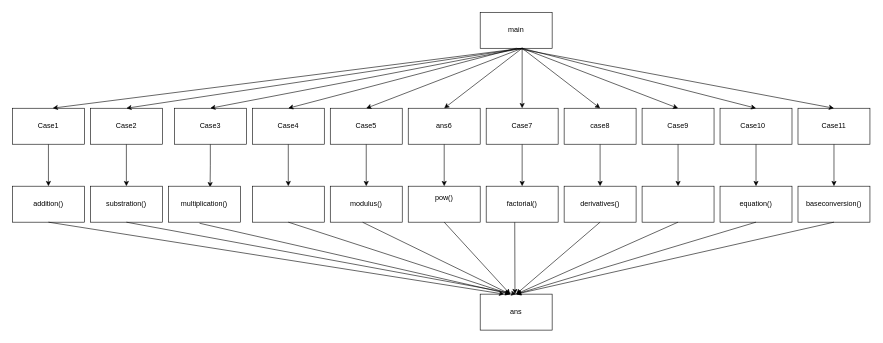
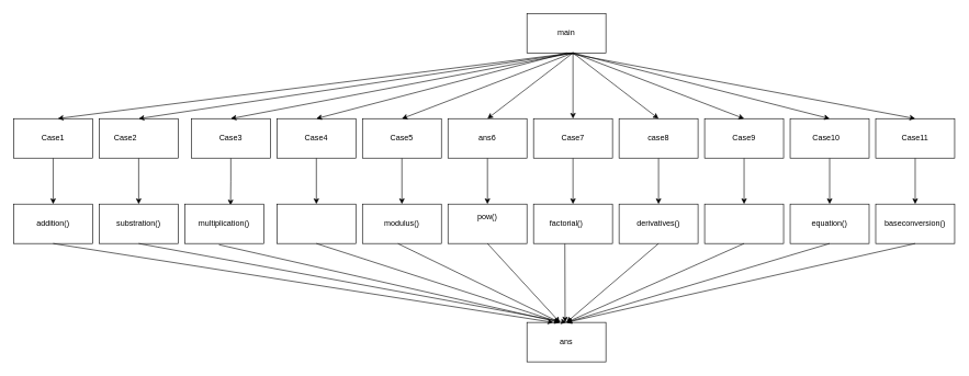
  <mxCell id="0" />
  <mxCell id="1" parent="0" />
  <mxCell id="2" value="" style="rounded=0;whiteSpace=wrap;html=1;" vertex="1" parent="1"><mxGeometry x="800" y="20" width="120" height="60" as="geometry" /></mxCell>
  <mxCell id="3" style="edgeStyle=orthogonalEdgeStyle;rounded=0;orthogonalLoop=1;jettySize=auto;html=1;exitX=0.5;exitY=1;exitDx=0;exitDy=0;entryX=0.5;entryY=0;entryDx=0;entryDy=0;" edge="1" parent="1" source="4" target="47"><mxGeometry relative="1" as="geometry" /></mxCell>
  <mxCell id="4" value="" style="rounded=0;whiteSpace=wrap;html=1;" vertex="1" parent="1"><mxGeometry x="20" y="180" width="120" height="60" as="geometry" /></mxCell>
  <mxCell id="5" style="edgeStyle=orthogonalEdgeStyle;rounded=0;orthogonalLoop=1;jettySize=auto;html=1;exitX=0.5;exitY=1;exitDx=0;exitDy=0;entryX=0.5;entryY=0;entryDx=0;entryDy=0;" edge="1" parent="1" source="6" target="48"><mxGeometry relative="1" as="geometry" /></mxCell>
  <mxCell id="6" value="" style="rounded=0;whiteSpace=wrap;html=1;" vertex="1" parent="1"><mxGeometry x="150" y="180" width="120" height="60" as="geometry" /></mxCell>
  <mxCell id="7" style="edgeStyle=orthogonalEdgeStyle;rounded=0;orthogonalLoop=1;jettySize=auto;html=1;exitX=0.5;exitY=1;exitDx=0;exitDy=0;entryX=0.58;entryY=0.03;entryDx=0;entryDy=0;entryPerimeter=0;" edge="1" parent="1" source="8" target="49"><mxGeometry relative="1" as="geometry" /></mxCell>
  <mxCell id="8" value="" style="rounded=0;whiteSpace=wrap;html=1;" vertex="1" parent="1"><mxGeometry x="290" y="180" width="120" height="60" as="geometry" /></mxCell>
  <mxCell id="9" style="edgeStyle=orthogonalEdgeStyle;rounded=0;orthogonalLoop=1;jettySize=auto;html=1;exitX=0.5;exitY=1;exitDx=0;exitDy=0;entryX=0.5;entryY=0;entryDx=0;entryDy=0;" edge="1" parent="1" source="10" target="50"><mxGeometry relative="1" as="geometry" /></mxCell>
  <mxCell id="10" value="" style="rounded=0;whiteSpace=wrap;html=1;" vertex="1" parent="1"><mxGeometry x="420" y="180" width="120" height="60" as="geometry" /></mxCell>
  <mxCell id="11" style="edgeStyle=orthogonalEdgeStyle;rounded=0;orthogonalLoop=1;jettySize=auto;html=1;exitX=0.5;exitY=1;exitDx=0;exitDy=0;" edge="1" parent="1" source="12" target="51"><mxGeometry relative="1" as="geometry" /></mxCell>
  <mxCell id="12" value="" style="rounded=0;whiteSpace=wrap;html=1;" vertex="1" parent="1"><mxGeometry x="550" y="180" width="120" height="60" as="geometry" /></mxCell>
  <mxCell id="13" style="edgeStyle=orthogonalEdgeStyle;rounded=0;orthogonalLoop=1;jettySize=auto;html=1;exitX=0.5;exitY=1;exitDx=0;exitDy=0;entryX=0.5;entryY=0;entryDx=0;entryDy=0;" edge="1" parent="1" source="14" target="52"><mxGeometry relative="1" as="geometry" /></mxCell>
  <mxCell id="14" value="" style="rounded=0;whiteSpace=wrap;html=1;" vertex="1" parent="1"><mxGeometry x="680" y="180" width="120" height="60" as="geometry" /></mxCell>
  <mxCell id="15" style="edgeStyle=orthogonalEdgeStyle;rounded=0;orthogonalLoop=1;jettySize=auto;html=1;exitX=0.5;exitY=1;exitDx=0;exitDy=0;entryX=0.5;entryY=0;entryDx=0;entryDy=0;" edge="1" parent="1" source="16" target="53"><mxGeometry relative="1" as="geometry" /></mxCell>
  <mxCell id="16" value="" style="rounded=0;whiteSpace=wrap;html=1;" vertex="1" parent="1"><mxGeometry x="810" y="180" width="120" height="60" as="geometry" /></mxCell>
  <mxCell id="17" style="edgeStyle=orthogonalEdgeStyle;rounded=0;orthogonalLoop=1;jettySize=auto;html=1;exitX=0.5;exitY=1;exitDx=0;exitDy=0;entryX=0.5;entryY=0;entryDx=0;entryDy=0;" edge="1" parent="1" source="18" target="54"><mxGeometry relative="1" as="geometry" /></mxCell>
  <mxCell id="18" value="" style="rounded=0;whiteSpace=wrap;html=1;" vertex="1" parent="1"><mxGeometry x="940" y="180" width="120" height="60" as="geometry" /></mxCell>
  <mxCell id="19" style="edgeStyle=orthogonalEdgeStyle;rounded=0;orthogonalLoop=1;jettySize=auto;html=1;exitX=0.5;exitY=1;exitDx=0;exitDy=0;entryX=0.5;entryY=0;entryDx=0;entryDy=0;" edge="1" parent="1" source="20" target="55"><mxGeometry relative="1" as="geometry" /></mxCell>
  <mxCell id="20" value="" style="rounded=0;whiteSpace=wrap;html=1;" vertex="1" parent="1"><mxGeometry x="1070" y="180" width="120" height="60" as="geometry" /></mxCell>
  <mxCell id="21" style="edgeStyle=orthogonalEdgeStyle;rounded=0;orthogonalLoop=1;jettySize=auto;html=1;exitX=0.5;exitY=1;exitDx=0;exitDy=0;entryX=0.5;entryY=0;entryDx=0;entryDy=0;" edge="1" parent="1" source="22" target="56"><mxGeometry relative="1" as="geometry" /></mxCell>
  <mxCell id="22" value="" style="rounded=0;whiteSpace=wrap;html=1;" vertex="1" parent="1"><mxGeometry x="1200" y="180" width="120" height="60" as="geometry" /></mxCell>
  <mxCell id="23" style="edgeStyle=orthogonalEdgeStyle;rounded=0;orthogonalLoop=1;jettySize=auto;html=1;exitX=0.5;exitY=1;exitDx=0;exitDy=0;entryX=0.5;entryY=0;entryDx=0;entryDy=0;" edge="1" parent="1" source="24" target="57"><mxGeometry relative="1" as="geometry" /></mxCell>
  <mxCell id="24" value="" style="rounded=0;whiteSpace=wrap;html=1;" vertex="1" parent="1"><mxGeometry x="1330" y="180" width="120" height="60" as="geometry" /></mxCell>
  <mxCell id="25" value="" style="endArrow=classic;html=1;rounded=0;exitX=0.5;exitY=1;exitDx=0;exitDy=0;entryX=0.5;entryY=0;entryDx=0;entryDy=0;" edge="1" parent="1" source="2" target="24"><mxGeometry width="50" height="50" relative="1" as="geometry"><mxPoint x="900" y="110" as="sourcePoint" /><mxPoint x="950" y="60" as="targetPoint" /></mxGeometry></mxCell>
  <mxCell id="26" value="" style="endArrow=classic;html=1;rounded=0;entryX=0.5;entryY=0;entryDx=0;entryDy=0;" edge="1" parent="1" target="22"><mxGeometry width="50" height="50" relative="1" as="geometry"><mxPoint x="870" y="80" as="sourcePoint" /><mxPoint x="950" y="60" as="targetPoint" /></mxGeometry></mxCell>
  <mxCell id="27" value="" style="endArrow=classic;html=1;rounded=0;entryX=0.5;entryY=0;entryDx=0;entryDy=0;" edge="1" parent="1" target="20"><mxGeometry width="50" height="50" relative="1" as="geometry"><mxPoint x="870" y="80" as="sourcePoint" /><mxPoint x="910" y="80" as="targetPoint" /></mxGeometry></mxCell>
  <mxCell id="28" value="" style="endArrow=classic;html=1;rounded=0;entryX=0.5;entryY=0;entryDx=0;entryDy=0;" edge="1" parent="1" target="18"><mxGeometry width="50" height="50" relative="1" as="geometry"><mxPoint x="870" y="80" as="sourcePoint" /><mxPoint x="920" y="80" as="targetPoint" /></mxGeometry></mxCell>
  <mxCell id="29" value="" style="endArrow=classic;html=1;rounded=0;entryX=0.5;entryY=0;entryDx=0;entryDy=0;" edge="1" parent="1" target="16"><mxGeometry width="50" height="50" relative="1" as="geometry"><mxPoint x="870" y="80" as="sourcePoint" /><mxPoint x="890" y="100" as="targetPoint" /></mxGeometry></mxCell>
  <mxCell id="30" value="" style="endArrow=classic;html=1;rounded=0;entryX=0.5;entryY=0;entryDx=0;entryDy=0;" edge="1" parent="1" target="14"><mxGeometry width="50" height="50" relative="1" as="geometry"><mxPoint x="870" y="80" as="sourcePoint" /><mxPoint x="840" y="90" as="targetPoint" /></mxGeometry></mxCell>
  <mxCell id="31" value="" style="endArrow=classic;html=1;rounded=0;entryX=0.5;entryY=0;entryDx=0;entryDy=0;" edge="1" parent="1" target="12"><mxGeometry width="50" height="50" relative="1" as="geometry"><mxPoint x="870" y="80" as="sourcePoint" /><mxPoint x="950" y="60" as="targetPoint" /></mxGeometry></mxCell>
  <mxCell id="32" value="" style="endArrow=classic;html=1;rounded=0;exitX=0.5;exitY=1;exitDx=0;exitDy=0;entryX=0.5;entryY=0;entryDx=0;entryDy=0;" edge="1" parent="1" source="2" target="10"><mxGeometry width="50" height="50" relative="1" as="geometry"><mxPoint x="580" y="160" as="sourcePoint" /><mxPoint x="630" y="110" as="targetPoint" /></mxGeometry></mxCell>
  <mxCell id="33" value="" style="endArrow=classic;html=1;rounded=0;entryX=0.5;entryY=0;entryDx=0;entryDy=0;" edge="1" parent="1" target="8"><mxGeometry width="50" height="50" relative="1" as="geometry"><mxPoint x="870" y="80" as="sourcePoint" /><mxPoint x="430" y="70" as="targetPoint" /></mxGeometry></mxCell>
  <mxCell id="34" value="" style="endArrow=classic;html=1;rounded=0;entryX=0.5;entryY=0;entryDx=0;entryDy=0;" edge="1" parent="1" target="6"><mxGeometry width="50" height="50" relative="1" as="geometry"><mxPoint x="870.8" y="80" as="sourcePoint" /><mxPoint x="390" y="70" as="targetPoint" /></mxGeometry></mxCell>
  <mxCell id="35" value="" style="endArrow=classic;html=1;rounded=0;entryX=0.56;entryY=-0.003;entryDx=0;entryDy=0;entryPerimeter=0;" edge="1" parent="1" target="4"><mxGeometry width="50" height="50" relative="1" as="geometry"><mxPoint x="870" y="80" as="sourcePoint" /><mxPoint x="300" y="50" as="targetPoint" /></mxGeometry></mxCell>
  <mxCell id="36" value="Case1" style="text;html=1;strokeColor=none;fillColor=none;align=center;verticalAlign=middle;whiteSpace=wrap;rounded=0;" vertex="1" parent="1"><mxGeometry x="50" y="195" width="60" height="30" as="geometry" /></mxCell>
- <mxCell id="37" value="Case2" style="text;html=1;strokeColor=none;fillColor=none;align=center;verticalAlign=middle;whiteSpace=wrap;rounded=0;" vertex="1" parent="1"><mxGeometry x="180" y="195" width="60" height="30" as="geometry" /></mxCell>
+ <mxCell id="37" value="Case2" style="text;html=1;strokeColor=none;fillColor=none;align=center;verticalAlign=middle;whiteSpace=wrap;rounded=0;" vertex="1" parent="1"><mxGeometry x="160" y="195" width="60" height="30" as="geometry" /></mxCell>
  <mxCell id="38" value="Case3" style="text;html=1;strokeColor=none;fillColor=none;align=center;verticalAlign=middle;whiteSpace=wrap;rounded=0;" vertex="1" parent="1"><mxGeometry x="320" y="195" width="60" height="30" as="geometry" /></mxCell>
  <mxCell id="39" value="Case4" style="text;html=1;strokeColor=none;fillColor=none;align=center;verticalAlign=middle;whiteSpace=wrap;rounded=0;" vertex="1" parent="1"><mxGeometry x="450" y="195" width="60" height="30" as="geometry" /></mxCell>
  <mxCell id="40" value="Case5" style="text;html=1;strokeColor=none;fillColor=none;align=center;verticalAlign=middle;whiteSpace=wrap;rounded=0;" vertex="1" parent="1"><mxGeometry x="580" y="195" width="60" height="30" as="geometry" /></mxCell>
  <mxCell id="41" value="ans6" style="text;html=1;strokeColor=none;fillColor=none;align=center;verticalAlign=middle;whiteSpace=wrap;rounded=0;" vertex="1" parent="1"><mxGeometry x="710" y="195" width="60" height="30" as="geometry" /></mxCell>
  <mxCell id="42" value="Case7" style="text;html=1;strokeColor=none;fillColor=none;align=center;verticalAlign=middle;whiteSpace=wrap;rounded=0;" vertex="1" parent="1"><mxGeometry x="840" y="195" width="60" height="30" as="geometry" /></mxCell>
  <mxCell id="43" value="case8" style="text;html=1;strokeColor=none;fillColor=none;align=center;verticalAlign=middle;whiteSpace=wrap;rounded=0;" vertex="1" parent="1"><mxGeometry x="970" y="195" width="60" height="30" as="geometry" /></mxCell>
  <mxCell id="44" value="Case9" style="text;html=1;strokeColor=none;fillColor=none;align=center;verticalAlign=middle;whiteSpace=wrap;rounded=0;" vertex="1" parent="1"><mxGeometry x="1100" y="195" width="60" height="30" as="geometry" /></mxCell>
  <mxCell id="45" value="Case10" style="text;html=1;strokeColor=none;fillColor=none;align=center;verticalAlign=middle;whiteSpace=wrap;rounded=0;" vertex="1" parent="1"><mxGeometry x="1225" y="195" width="60" height="30" as="geometry" /></mxCell>
  <mxCell id="46" value="Case11" style="text;html=1;strokeColor=none;fillColor=none;align=center;verticalAlign=middle;whiteSpace=wrap;rounded=0;" vertex="1" parent="1"><mxGeometry x="1360" y="195" width="60" height="30" as="geometry" /></mxCell>
  <mxCell id="47" value="" style="rounded=0;whiteSpace=wrap;html=1;" vertex="1" parent="1"><mxGeometry x="20" y="310" width="120" height="60" as="geometry" /></mxCell>
  <mxCell id="48" value="" style="rounded=0;whiteSpace=wrap;html=1;" vertex="1" parent="1"><mxGeometry x="150" y="310" width="120" height="60" as="geometry" /></mxCell>
  <mxCell id="49" value="" style="rounded=0;whiteSpace=wrap;html=1;" vertex="1" parent="1"><mxGeometry x="280" y="310" width="120" height="60" as="geometry" /></mxCell>
  <mxCell id="50" value="" style="rounded=0;whiteSpace=wrap;html=1;" vertex="1" parent="1"><mxGeometry x="420" y="310" width="120" height="60" as="geometry" /></mxCell>
  <mxCell id="51" value="" style="rounded=0;whiteSpace=wrap;html=1;" vertex="1" parent="1"><mxGeometry x="550" y="310" width="120" height="60" as="geometry" /></mxCell>
  <mxCell id="52" value="" style="rounded=0;whiteSpace=wrap;html=1;" vertex="1" parent="1"><mxGeometry x="680" y="310" width="120" height="60" as="geometry" /></mxCell>
  <mxCell id="53" value="" style="rounded=0;whiteSpace=wrap;html=1;" vertex="1" parent="1"><mxGeometry x="810" y="310" width="120" height="60" as="geometry" /></mxCell>
  <mxCell id="54" value="" style="rounded=0;whiteSpace=wrap;html=1;" vertex="1" parent="1"><mxGeometry x="940" y="310" width="120" height="60" as="geometry" /></mxCell>
  <mxCell id="55" value="" style="rounded=0;whiteSpace=wrap;html=1;" vertex="1" parent="1"><mxGeometry x="1070" y="310" width="120" height="60" as="geometry" /></mxCell>
  <mxCell id="56" value="" style="rounded=0;whiteSpace=wrap;html=1;" vertex="1" parent="1"><mxGeometry x="1200" y="310" width="120" height="60" as="geometry" /></mxCell>
  <mxCell id="57" value="" style="rounded=0;whiteSpace=wrap;html=1;" vertex="1" parent="1"><mxGeometry x="1330" y="310" width="120" height="60" as="geometry" /></mxCell>
  <mxCell id="58" value="" style="rounded=0;whiteSpace=wrap;html=1;" vertex="1" parent="1"><mxGeometry x="800" y="490" width="120" height="60" as="geometry" /></mxCell>
  <mxCell id="59" value="" style="endArrow=classic;html=1;rounded=0;exitX=0.5;exitY=1;exitDx=0;exitDy=0;entryX=0.5;entryY=0;entryDx=0;entryDy=0;" edge="1" parent="1" source="48" target="58"><mxGeometry width="50" height="50" relative="1" as="geometry"><mxPoint x="690" y="420" as="sourcePoint" /><mxPoint x="640" y="470" as="targetPoint" /></mxGeometry></mxCell>
  <mxCell id="60" value="" style="endArrow=classic;html=1;rounded=0;entryX=0.433;entryY=1.03;entryDx=0;entryDy=0;entryPerimeter=0;exitX=0.433;exitY=1.03;exitDx=0;exitDy=0;exitPerimeter=0;" edge="1" parent="1" source="49"><mxGeometry width="50" height="50" relative="1" as="geometry"><mxPoint x="620" y="470" as="sourcePoint" /><mxPoint x="850" y="490" as="targetPoint" /></mxGeometry></mxCell>
  <mxCell id="61" value="" style="endArrow=classic;html=1;rounded=0;exitX=0.5;exitY=1;exitDx=0;exitDy=0;" edge="1" parent="1" source="50"><mxGeometry width="50" height="50" relative="1" as="geometry"><mxPoint x="700" y="540" as="sourcePoint" /><mxPoint x="850" y="490" as="targetPoint" /></mxGeometry></mxCell>
  <mxCell id="62" value="" style="endArrow=classic;html=1;rounded=0;exitX=0.45;exitY=1.003;exitDx=0;exitDy=0;exitPerimeter=0;" edge="1" parent="1" source="51"><mxGeometry width="50" height="50" relative="1" as="geometry"><mxPoint x="630" y="540" as="sourcePoint" /><mxPoint x="850" y="490" as="targetPoint" /></mxGeometry></mxCell>
  <mxCell id="63" value="" style="endArrow=classic;html=1;rounded=0;exitX=0.5;exitY=1;exitDx=0;exitDy=0;" edge="1" parent="1" source="52"><mxGeometry width="50" height="50" relative="1" as="geometry"><mxPoint x="800" y="450" as="sourcePoint" /><mxPoint x="850" y="490" as="targetPoint" /></mxGeometry></mxCell>
  <mxCell id="64" value="" style="endArrow=classic;html=1;rounded=0;exitX=0.397;exitY=1.003;exitDx=0;exitDy=0;exitPerimeter=0;" edge="1" parent="1" source="53"><mxGeometry width="50" height="50" relative="1" as="geometry"><mxPoint x="940" y="470" as="sourcePoint" /><mxPoint x="858" y="490" as="targetPoint" /></mxGeometry></mxCell>
  <mxCell id="65" value="" style="endArrow=classic;html=1;rounded=0;exitX=0.5;exitY=1;exitDx=0;exitDy=0;" edge="1" parent="1" source="54"><mxGeometry width="50" height="50" relative="1" as="geometry"><mxPoint x="940" y="470" as="sourcePoint" /><mxPoint x="860" y="490" as="targetPoint" /></mxGeometry></mxCell>
  <mxCell id="66" value="" style="endArrow=classic;html=1;rounded=0;exitX=0.5;exitY=1;exitDx=0;exitDy=0;" edge="1" parent="1" source="55"><mxGeometry width="50" height="50" relative="1" as="geometry"><mxPoint x="1030" y="440" as="sourcePoint" /><mxPoint x="860" y="490" as="targetPoint" /></mxGeometry></mxCell>
  <mxCell id="67" value="" style="endArrow=classic;html=1;rounded=0;entryX=0.5;entryY=0;entryDx=0;entryDy=0;exitX=0.5;exitY=1;exitDx=0;exitDy=0;" edge="1" parent="1" source="56" target="58"><mxGeometry width="50" height="50" relative="1" as="geometry"><mxPoint x="1050" y="480" as="sourcePoint" /><mxPoint x="1100" y="430" as="targetPoint" /></mxGeometry></mxCell>
  <mxCell id="68" value="" style="endArrow=classic;html=1;rounded=0;entryX=0.5;entryY=0;entryDx=0;entryDy=0;exitX=0.5;exitY=1;exitDx=0;exitDy=0;" edge="1" parent="1" source="57" target="58"><mxGeometry width="50" height="50" relative="1" as="geometry"><mxPoint x="1100" y="480" as="sourcePoint" /><mxPoint x="1150" y="430" as="targetPoint" /></mxGeometry></mxCell>
  <mxCell id="69" value="" style="endArrow=classic;html=1;rounded=0;exitX=0.5;exitY=1;exitDx=0;exitDy=0;" edge="1" parent="1" source="47"><mxGeometry width="50" height="50" relative="1" as="geometry"><mxPoint x="240" y="530" as="sourcePoint" /><mxPoint x="840" y="490" as="targetPoint" /></mxGeometry></mxCell>
  <mxCell id="70" value="addition()" style="text;html=1;strokeColor=none;fillColor=none;align=center;verticalAlign=middle;whiteSpace=wrap;rounded=0;" vertex="1" parent="1"><mxGeometry x="50" y="325" width="60" height="30" as="geometry" /></mxCell>
  <mxCell id="71" value="substration()" style="text;html=1;strokeColor=none;fillColor=none;align=center;verticalAlign=middle;whiteSpace=wrap;rounded=0;" vertex="1" parent="1"><mxGeometry x="180" y="325" width="60" height="30" as="geometry" /></mxCell>
  <mxCell id="72" value="multiplication()" style="text;html=1;strokeColor=none;fillColor=none;align=center;verticalAlign=middle;whiteSpace=wrap;rounded=0;" vertex="1" parent="1"><mxGeometry x="310" y="325" width="60" height="30" as="geometry" /></mxCell>
  <mxCell id="73" value="modulus()" style="text;html=1;strokeColor=none;fillColor=none;align=center;verticalAlign=middle;whiteSpace=wrap;rounded=0;" vertex="1" parent="1"><mxGeometry x="580" y="325" width="60" height="30" as="geometry" /></mxCell>
  <mxCell id="74" value="pow()" style="text;html=1;strokeColor=none;fillColor=none;align=center;verticalAlign=middle;whiteSpace=wrap;rounded=0;" vertex="1" parent="1"><mxGeometry x="710" y="315" width="60" height="30" as="geometry" /></mxCell>
- <mxCell id="75" value="factorial()" style="text;html=1;strokeColor=none;fillColor=none;align=center;verticalAlign=middle;whiteSpace=wrap;rounded=0;" vertex="1" parent="1"><mxGeometry x="840" y="325" width="60" height="30" as="geometry" /></mxCell>
+ <mxCell id="75" value="factorial()" style="text;html=1;strokeColor=none;fillColor=none;align=center;verticalAlign=middle;whiteSpace=wrap;rounded=0;" vertex="1" parent="1"><mxGeometry x="830" y="325" width="60" height="30" as="geometry" /></mxCell>
  <mxCell id="76" value="derivatives()" style="text;html=1;strokeColor=none;fillColor=none;align=center;verticalAlign=middle;whiteSpace=wrap;rounded=0;" vertex="1" parent="1"><mxGeometry x="970" y="325" width="60" height="30" as="geometry" /></mxCell>
  <mxCell id="77" value="equation()" style="text;html=1;strokeColor=none;fillColor=none;align=center;verticalAlign=middle;whiteSpace=wrap;rounded=0;" vertex="1" parent="1"><mxGeometry x="1230" y="325" width="60" height="30" as="geometry" /></mxCell>
  <mxCell id="78" value="baseconversion()" style="text;html=1;strokeColor=none;fillColor=none;align=center;verticalAlign=middle;whiteSpace=wrap;rounded=0;" vertex="1" parent="1"><mxGeometry x="1360" y="325" width="60" height="30" as="geometry" /></mxCell>
  <mxCell id="79" value="ans" style="text;html=1;strokeColor=none;fillColor=none;align=center;verticalAlign=middle;whiteSpace=wrap;rounded=0;" vertex="1" parent="1"><mxGeometry x="830" y="505" width="60" height="30" as="geometry" /></mxCell>
  <mxCell id="80" value="main" style="text;html=1;strokeColor=none;fillColor=none;align=center;verticalAlign=middle;whiteSpace=wrap;rounded=0;" vertex="1" parent="1"><mxGeometry x="830" y="35" width="60" height="30" as="geometry" /></mxCell>
